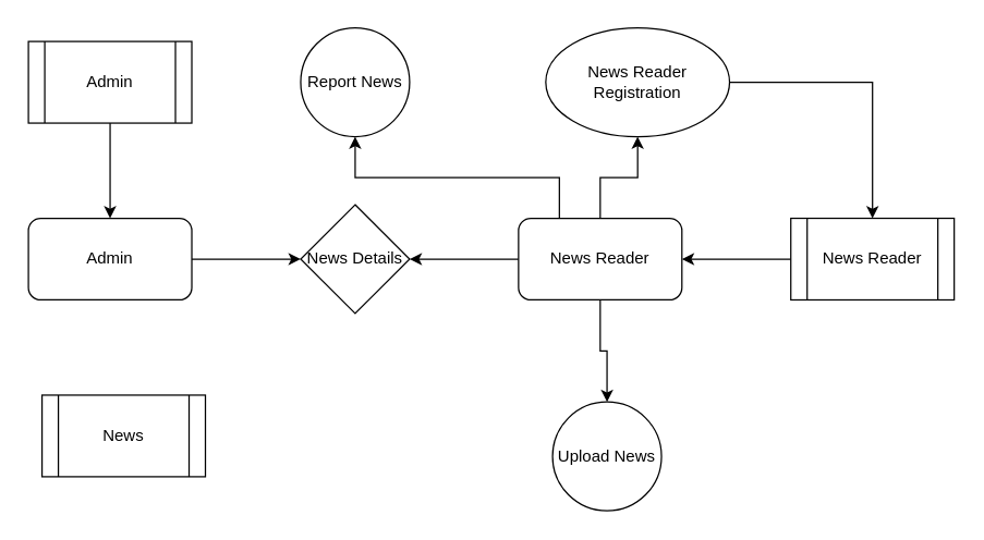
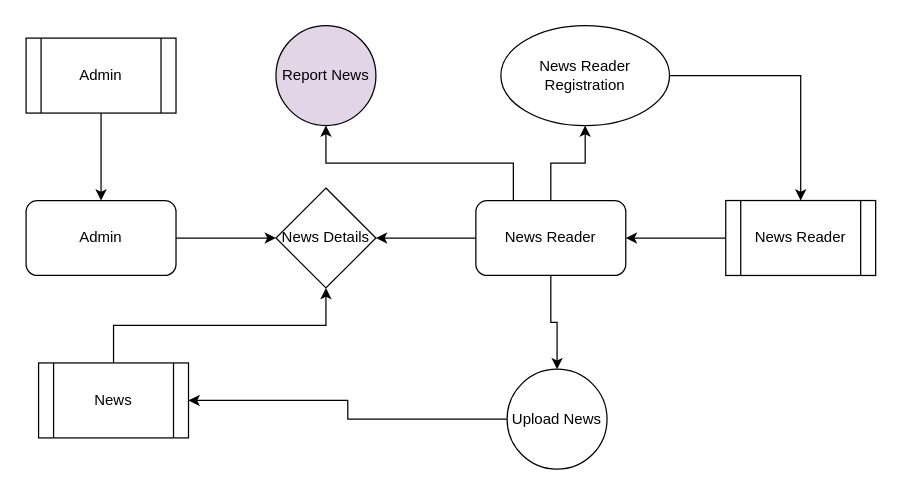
  <mxCell id="0" />
  <mxCell id="1" parent="0" />
  <mxCell id="2" style="edgeStyle=orthogonalEdgeStyle;rounded=0;orthogonalLoop=1;jettySize=auto;html=1;exitX=1;exitY=0.5;exitDx=0;exitDy=0;entryX=0;entryY=0.5;entryDx=0;entryDy=0;" edge="1" parent="1" source="3" target="6"><mxGeometry relative="1" as="geometry" /></mxCell>
  <mxCell id="3" value="Admin" style="rounded=1;whiteSpace=wrap;html=1;" vertex="1" parent="1"><mxGeometry x="20" y="160" width="120" height="60" as="geometry" /></mxCell>
  <mxCell id="4" value="" style="edgeStyle=orthogonalEdgeStyle;rounded=0;orthogonalLoop=1;jettySize=auto;html=1;" edge="1" parent="1" source="5" target="3"><mxGeometry relative="1" as="geometry" /></mxCell>
  <mxCell id="5" value="Admin" style="shape=process;whiteSpace=wrap;html=1;backgroundOutline=1;" vertex="1" parent="1"><mxGeometry x="20" y="30" width="120" height="60" as="geometry" /></mxCell>
  <mxCell id="6" value="News Details" style="rhombus;whiteSpace=wrap;html=1;aspect=fixed;" vertex="1" parent="1"><mxGeometry x="220" y="150" width="80" height="80" as="geometry" /></mxCell>
  <mxCell id="7" style="edgeStyle=orthogonalEdgeStyle;rounded=0;orthogonalLoop=1;jettySize=auto;html=1;exitX=0;exitY=0.5;exitDx=0;exitDy=0;entryX=1;entryY=0.5;entryDx=0;entryDy=0;" edge="1" parent="1" source="11" target="6"><mxGeometry relative="1" as="geometry" /></mxCell>
  <mxCell id="8" value="" style="edgeStyle=orthogonalEdgeStyle;rounded=0;orthogonalLoop=1;jettySize=auto;html=1;" edge="1" parent="1" source="11" target="13"><mxGeometry relative="1" as="geometry" /></mxCell>
  <mxCell id="9" value="" style="edgeStyle=orthogonalEdgeStyle;rounded=0;orthogonalLoop=1;jettySize=auto;html=1;" edge="1" parent="1" source="11" target="17"><mxGeometry relative="1" as="geometry" /></mxCell>
  <mxCell id="10" style="edgeStyle=orthogonalEdgeStyle;rounded=0;orthogonalLoop=1;jettySize=auto;html=1;exitX=0.25;exitY=0;exitDx=0;exitDy=0;entryX=0.5;entryY=1;entryDx=0;entryDy=0;" edge="1" parent="1" source="11" target="20"><mxGeometry relative="1" as="geometry" /></mxCell>
  <mxCell id="11" value="News Reader" style="rounded=1;whiteSpace=wrap;html=1;" vertex="1" parent="1"><mxGeometry x="380" y="160" width="120" height="60" as="geometry" /></mxCell>
+ <mxCell id="12" style="edgeStyle=orthogonalEdgeStyle;rounded=0;orthogonalLoop=1;jettySize=auto;html=1;exitX=0;exitY=0.5;exitDx=0;exitDy=0;entryX=1;entryY=0.5;entryDx=0;entryDy=0;" edge="1" parent="1" source="13" target="15"><mxGeometry relative="1" as="geometry" /></mxCell>
  <mxCell id="13" value="Upload News" style="ellipse;whiteSpace=wrap;html=1;aspect=fixed;" vertex="1" parent="1"><mxGeometry x="405" y="295" width="80" height="80" as="geometry" /></mxCell>
+ <mxCell id="14" style="edgeStyle=orthogonalEdgeStyle;rounded=0;orthogonalLoop=1;jettySize=auto;html=1;exitX=0.5;exitY=0;exitDx=0;exitDy=0;entryX=0.5;entryY=1;entryDx=0;entryDy=0;" edge="1" parent="1" source="15" target="6"><mxGeometry relative="1" as="geometry" /></mxCell>
  <mxCell id="15" value="News" style="shape=process;whiteSpace=wrap;html=1;backgroundOutline=1;" vertex="1" parent="1"><mxGeometry x="30" y="290" width="120" height="60" as="geometry" /></mxCell>
  <mxCell id="16" style="edgeStyle=orthogonalEdgeStyle;rounded=0;orthogonalLoop=1;jettySize=auto;html=1;exitX=1;exitY=0.5;exitDx=0;exitDy=0;entryX=0.5;entryY=0;entryDx=0;entryDy=0;" edge="1" parent="1" source="17" target="19"><mxGeometry relative="1" as="geometry" /></mxCell>
  <mxCell id="17" value="News Reader Registration" style="ellipse;whiteSpace=wrap;html=1;aspect=fixed;" vertex="1" parent="1"><mxGeometry x="400" y="20" width="135" height="80" as="geometry" /></mxCell>
  <mxCell id="18" value="" style="edgeStyle=orthogonalEdgeStyle;rounded=0;orthogonalLoop=1;jettySize=auto;html=1;" edge="1" parent="1" source="19" target="11"><mxGeometry relative="1" as="geometry" /></mxCell>
  <mxCell id="19" value="News Reader" style="shape=process;whiteSpace=wrap;html=1;backgroundOutline=1;" vertex="1" parent="1"><mxGeometry x="580" y="160" width="120" height="60" as="geometry" /></mxCell>
- <mxCell id="20" value="Report News" style="ellipse;whiteSpace=wrap;html=1;aspect=fixed;" vertex="1" parent="1"><mxGeometry x="220" y="20" width="80" height="80" as="geometry" /></mxCell>
+ <mxCell id="20" value="Report News" style="ellipse;whiteSpace=wrap;html=1;aspect=fixed;fillColor=#e1d5e7;" vertex="1" parent="1"><mxGeometry x="220" y="20" width="80" height="80" as="geometry" /></mxCell>
